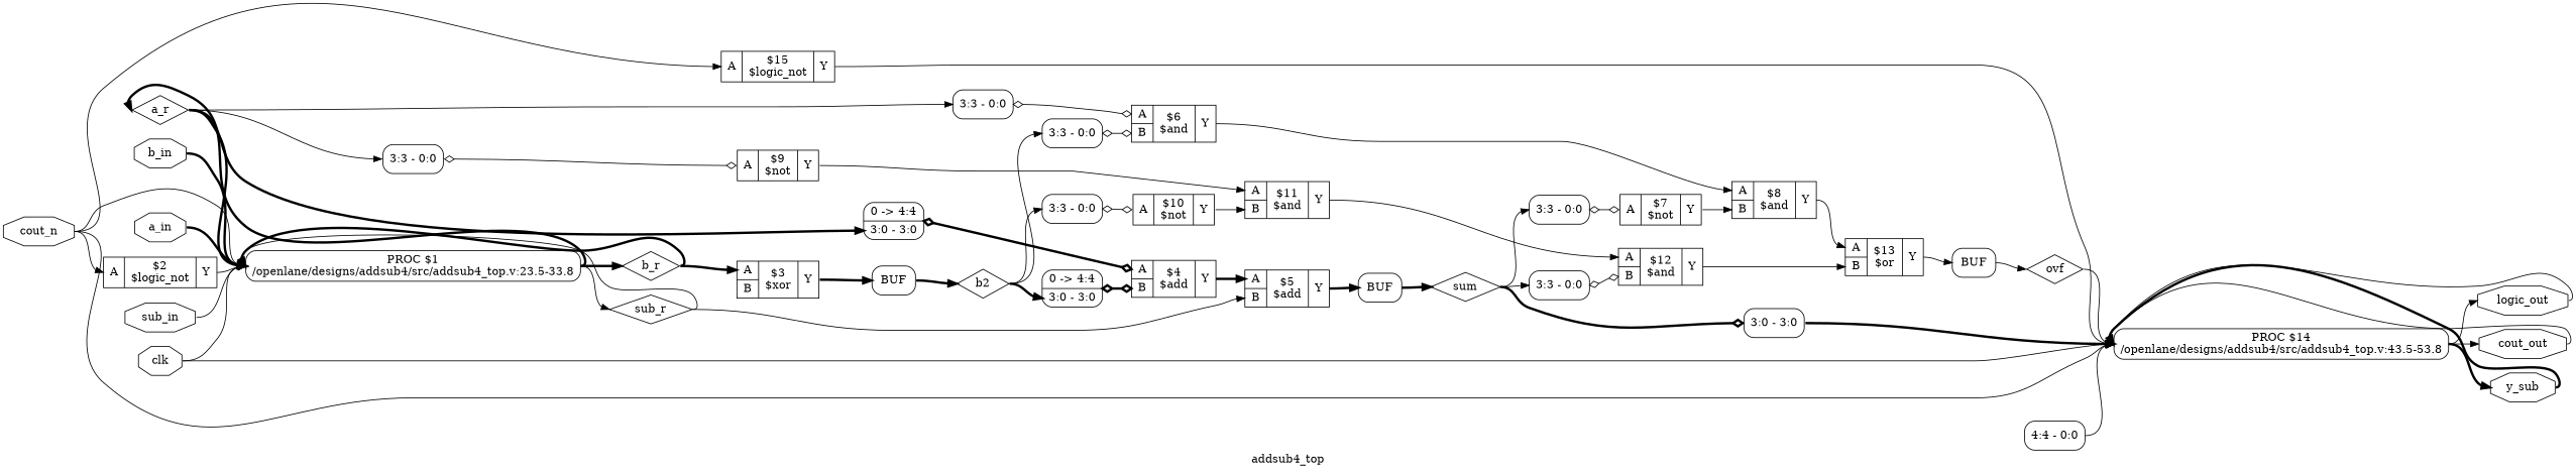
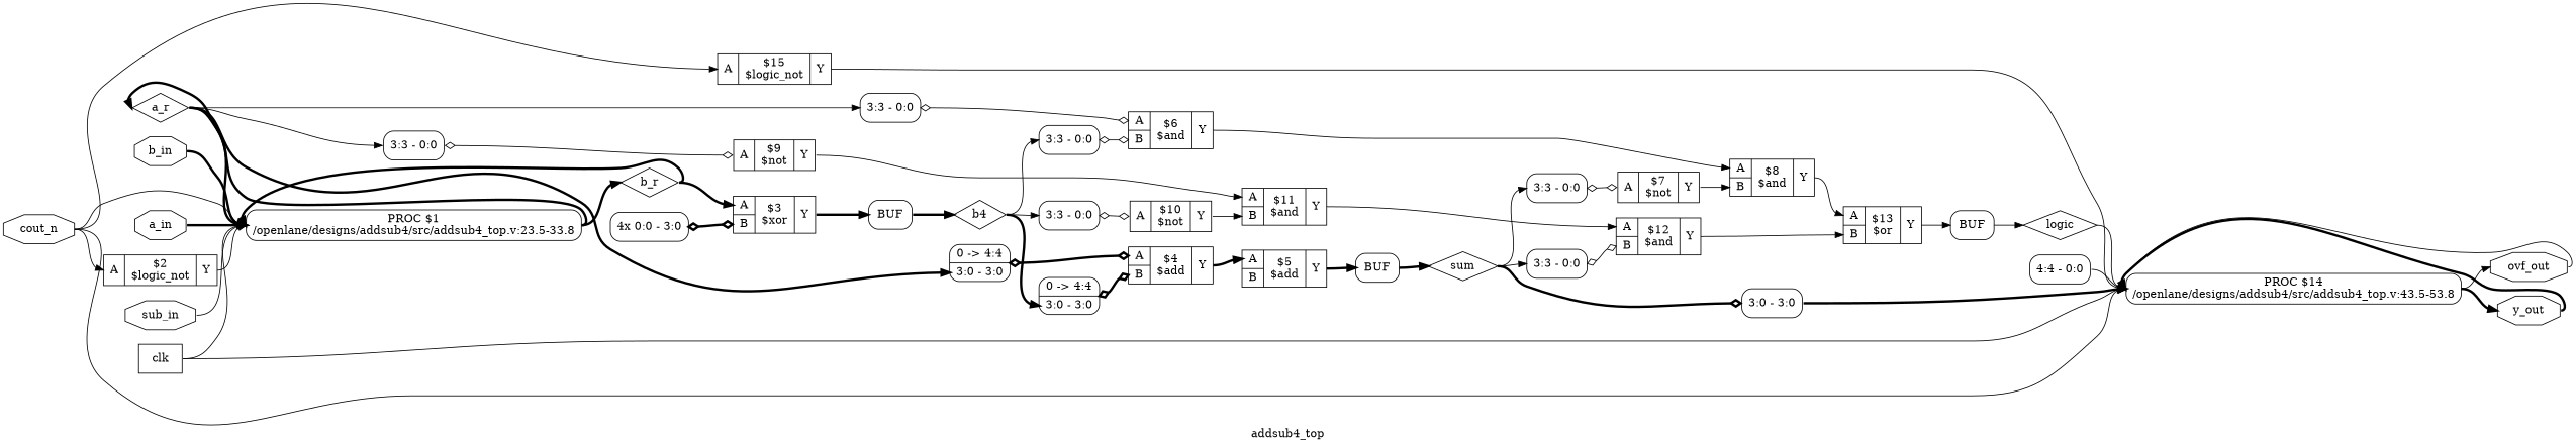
  digraph {
    label=addsub4_top
    rankdir=LR
    remincross=true
    node [color=black fontcolor=black shape=record]
    edge [color=black fontcolor=black headport=w tailport=e]
-   n1 [label=ovf shape=diamond]
+   n1 [label=logic shape=diamond]
    n2 [label="PROC $14\n/openlane/designs/addsub4/src/addsub4_top.v:43.5-53.8" shape=box style=rounded color="" fontcolor=""]
-   n3 [label=logic_out shape=octagon]
-   n4 [label=cout_out shape=octagon]
-   n5 [label=y_sub shape=octagon]
+   n3 [label=ovf_out shape=octagon]
+   n5 [label=y_out shape=octagon]
    n6 [label=sum shape=diamond]
    n7 [label="<s0> 3:3 - 0:0 " style=rounded]
    n8 [label="<s0> 3:3 - 0:0 " style=rounded]
    n9 [label="<s0> 3:0 - 3:0 " style=rounded]
    n10 [label="{{<p34> A|<p37> B}|$12\n$and|{<p35> Y}}" color="" fontcolor=""]
    n11 [label="{{<p34> A}|$7\n$not|{<p35> Y}}" color="" fontcolor=""]
    n12 [label="<s0> 4:4 - 0:0 " style=rounded]
-   n13 [label=b2 shape=diamond]
+   n13 [label=b4 shape=diamond]
    n14 [label="<s0> 3:3 - 0:0 " style=rounded]
    n15 [label="<s0> 3:3 - 0:0 " style=rounded]
    n16 [label="0 -&gt; 4:4 |<s0> 3:0 - 3:0 " style=rounded]
    n17 [label="{{<p34> A}|$10\n$not|{<p35> Y}}" color="" fontcolor=""]
    n18 [label="{{<p34> A|<p37> B}|$6\n$and|{<p35> Y}}" color="" fontcolor=""]
    n19 [label="{{<p34> A|<p37> B}|$4\n$add|{<p35> Y}}" color="" fontcolor=""]
-   n20 [label=sub_r shape=diamond]
    n21 [label="{{<p34> A|<p37> B}|$5\n$add|{<p35> Y}}" color="" fontcolor=""]
    n22 [label="PROC $1\n/openlane/designs/addsub4/src/addsub4_top.v:23.5-33.8" shape=box style=rounded color="" fontcolor=""]
    n23 [label=BUF shape=box style=rounded color="" fontcolor=""]
+   n24 [label="<s3> 4x 0:0 - 3:0 " style=rounded]
    n25 [label="{{<p34> A|<p37> B}|$3\n$xor|{<p35> Y}}" color="" fontcolor=""]
    n26 [label=b_r shape=diamond]
    n27 [label=a_r shape=diamond]
    n28 [label=BUF shape=box style=rounded color="" fontcolor=""]
    n29 [label="<s0> 3:3 - 0:0 " style=rounded]
    n30 [label="<s0> 3:3 - 0:0 " style=rounded]
    n31 [label="0 -&gt; 4:4 |<s0> 3:0 - 3:0 " style=rounded]
    n32 [label="{{<p34> A}|$9\n$not|{<p35> Y}}" color="" fontcolor=""]
    n33 [label=sub_in shape=octagon]
    n34 [label=b_in shape=octagon]
    n35 [label=a_in shape=octagon]
    n36 [label=cout_n shape=octagon]
    n37 [label="{{<p34> A}|$15\n$logic_not|{<p35> Y}}" color="" fontcolor=""]
    n38 [label="{{<p34> A}|$2\n$logic_not|{<p35> Y}}" color="" fontcolor=""]
-   n39 [label=clk shape=octagon]
+   n39 [label=clk shape=box]
    n40 [label="{{<p34> A|<p37> B}|$13\n$or|{<p35> Y}}" color="" fontcolor=""]
    n41 [label=BUF shape=box style=rounded color="" fontcolor=""]
    n42 [label="{{<p34> A|<p37> B}|$11\n$and|{<p35> Y}}" color="" fontcolor=""]
    n43 [label="{{<p34> A|<p37> B}|$8\n$and|{<p35> Y}}" color="" fontcolor=""]
    n1 -> n2
    n2 -> n3
-   n2 -> n4
    n2 -> n5 [style="setlinewidth(3)"]
    n3 -> n2
-   n4 -> n2
    n5 -> n2 [style="setlinewidth(3)"]
    n6 -> n7 [headport="s0:w"]
    n6 -> n8 [headport="s0:w"]
    n6 -> n9 [arrowhead=odiamond headport="s0:w" style="setlinewidth(3)"]
    n7 -> n10 [arrowhead=odiamond arrowtail=odiamond dir=both headport="p37:w"]
    n8 -> n11 [arrowhead=odiamond arrowtail=odiamond dir=both headport="p34:w"]
    n9 -> n2 [style="setlinewidth(3)"]
    n10 -> n40 [headport="p37:w" tailport="p35:e"]
    n11 -> n43 [headport="p37:w" tailport="p35:e"]
    n12 -> n2
    n13 -> n14 [headport="s0:w"]
    n13 -> n15 [headport="s0:w"]
    n13 -> n16 [headport="s0:w" style="setlinewidth(3)"]
    n14 -> n17 [arrowhead=odiamond arrowtail=odiamond dir=both headport="p34:w"]
    n15 -> n18 [arrowhead=odiamond arrowtail=odiamond dir=both headport="p37:w"]
    n16 -> n19 [arrowhead=odiamond arrowtail=odiamond dir=both headport="p37:w" style="setlinewidth(3)"]
    n17 -> n42 [headport="p37:w" tailport="p35:e"]
    n18 -> n43 [headport="p34:w" tailport="p35:e"]
    n19 -> n21 [headport="p34:w" style="setlinewidth(3)" tailport="p35:e"]
-   n20 -> n21 [headport="p37:w"]
-   n20 -> n22
    n21 -> n23 [style="setlinewidth(3)" tailport="p35:e"]
-   n22 -> n20
    n22 -> n26 [style="setlinewidth(3)"]
    n22 -> n27 [style="setlinewidth(3)"]
    n23 -> n6 [style="setlinewidth(3)"]
+   n24 -> n25 [arrowhead=odiamond arrowtail=odiamond dir=both headport="p37:w" style="setlinewidth(3)"]
    n25 -> n28 [style="setlinewidth(3)" tailport="p35:e"]
    n26 -> n22 [style="setlinewidth(3)"]
    n26 -> n25 [headport="p34:w" style="setlinewidth(3)"]
    n27 -> n22 [style="setlinewidth(3)"]
    n27 -> n29 [headport="s0:w"]
    n27 -> n30 [headport="s0:w"]
    n27 -> n31 [headport="s0:w" style="setlinewidth(3)"]
    n28 -> n13 [style="setlinewidth(3)"]
    n29 -> n32 [arrowhead=odiamond arrowtail=odiamond dir=both headport="p34:w"]
    n30 -> n18 [arrowhead=odiamond arrowtail=odiamond dir=both headport="p34:w"]
    n31 -> n19 [arrowhead=odiamond arrowtail=odiamond dir=both headport="p34:w" style="setlinewidth(3)"]
    n32 -> n42 [headport="p34:w" tailport="p35:e"]
    n33 -> n22
    n34 -> n22 [style="setlinewidth(3)"]
    n35 -> n22 [style="setlinewidth(3)"]
    n36 -> n2
    n36 -> n22
    n36 -> n37 [headport="p34:w"]
    n36 -> n38 [headport="p34:w"]
    n37 -> n2 [tailport="p35:e"]
    n38 -> n22 [tailport="p35:e"]
    n39 -> n2
    n39 -> n22
    n40 -> n41 [tailport="p35:e"]
    n41 -> n1
    n42 -> n10 [headport="p34:w" tailport="p35:e"]
    n43 -> n40 [headport="p34:w" tailport="p35:e"]
  }
